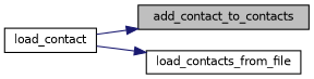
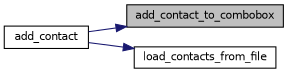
  digraph {
    rankdir=RL
    node [color=black fillcolor=white fontname=Helvetica fontsize=10 shape=record style=filled]
    edge [color=midnightblue dir=back fontname=Helvetica fontsize=10 labelfontname=Helvetica labelfontsize=10 style=solid]
-   n1 [fillcolor=grey75 fontcolor=black height=0.2 label=add_contact_to_contacts width=0.4]
-   n2 [height=0.2 label=load_contact width=0.4]
+   n1 [fillcolor=grey75 fontcolor=black height=0.2 label=add_contact_to_combobox width=0.4]
+   n2 [height=0.2 label=add_contact width=0.4]
    n3 [height=0.2 label=load_contacts_from_file width=0.4]
    n1 -> n2
    n3 -> n2
  }
